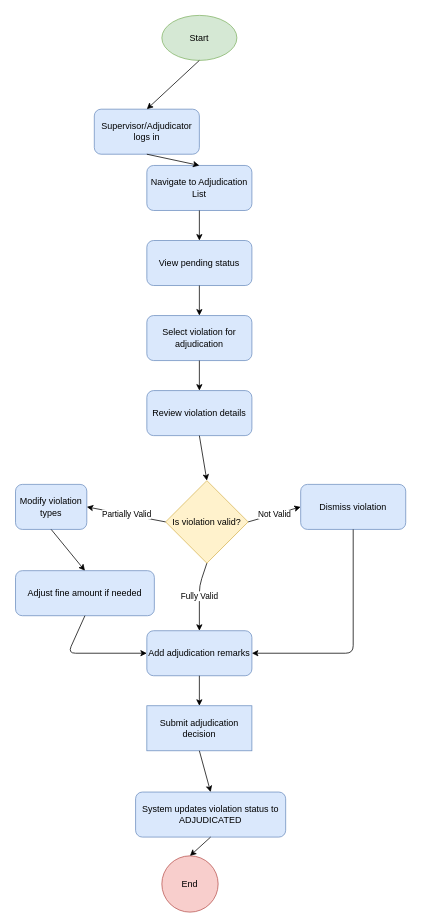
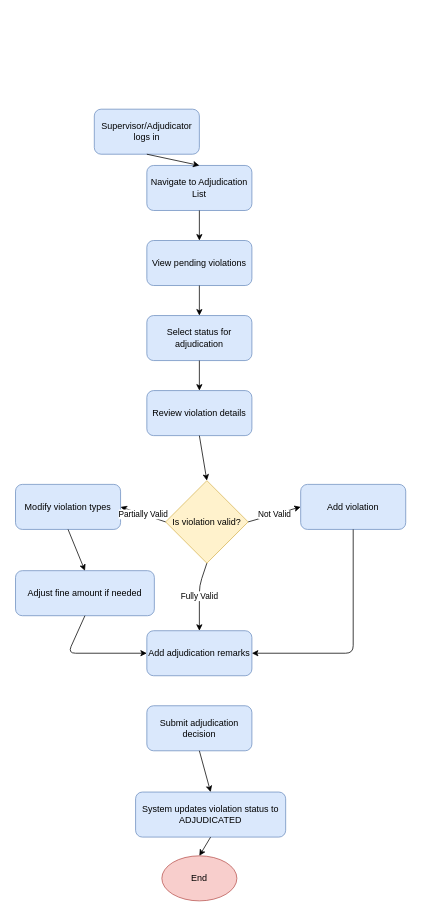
  <mxCell id="0" />
  <mxCell id="1" parent="0" />
- <mxCell id="2" value="Start" style="ellipse;whiteSpace=wrap;html=1;fillColor=#d5e8d4;strokeColor=#82b366;" vertex="1" parent="1"><mxGeometry x="215" y="20" width="100" height="60" as="geometry" /></mxCell>
  <mxCell id="3" value="Supervisor/Adjudicator logs in" style="rounded=1;whiteSpace=wrap;html=1;fillColor=#dae8fc;strokeColor=#6c8ebf;" vertex="1" parent="1"><mxGeometry x="125" y="145" width="140" height="60" as="geometry" /></mxCell>
  <mxCell id="4" value="Navigate to Adjudication List" style="rounded=1;whiteSpace=wrap;html=1;fillColor=#dae8fc;strokeColor=#6c8ebf;" vertex="1" parent="1"><mxGeometry x="195" y="220" width="140" height="60" as="geometry" /></mxCell>
- <mxCell id="5" value="View pending status" style="rounded=1;whiteSpace=wrap;html=1;fillColor=#dae8fc;strokeColor=#6c8ebf;" vertex="1" parent="1"><mxGeometry x="195" y="320" width="140" height="60" as="geometry" /></mxCell>
- <mxCell id="6" value="Select violation for adjudication" style="rounded=1;whiteSpace=wrap;html=1;fillColor=#dae8fc;strokeColor=#6c8ebf;" vertex="1" parent="1"><mxGeometry x="195" y="420" width="140" height="60" as="geometry" /></mxCell>
+ <mxCell id="5" value="View pending violations" style="rounded=1;whiteSpace=wrap;html=1;fillColor=#dae8fc;strokeColor=#6c8ebf;" vertex="1" parent="1"><mxGeometry x="195" y="320" width="140" height="60" as="geometry" /></mxCell>
+ <mxCell id="6" value="Select status for adjudication" style="rounded=1;whiteSpace=wrap;html=1;fillColor=#dae8fc;strokeColor=#6c8ebf;" vertex="1" parent="1"><mxGeometry x="195" y="420" width="140" height="60" as="geometry" /></mxCell>
  <mxCell id="7" value="Review violation details" style="rounded=1;whiteSpace=wrap;html=1;fillColor=#dae8fc;strokeColor=#6c8ebf;" vertex="1" parent="1"><mxGeometry x="195" y="520" width="140" height="60" as="geometry" /></mxCell>
  <mxCell id="8" value="Is violation valid?" style="rhombus;whiteSpace=wrap;html=1;fillColor=#fff2cc;strokeColor=#d6b656;" vertex="1" parent="1"><mxGeometry x="220" y="640" width="110" height="110" as="geometry" /></mxCell>
- <mxCell id="9" value="Modify violation types" style="rounded=1;whiteSpace=wrap;html=1;fillColor=#dae8fc;strokeColor=#6c8ebf;" vertex="1" parent="1"><mxGeometry x="20" y="645" width="95" height="60" as="geometry" /></mxCell>
- <mxCell id="10" value="Dismiss violation" style="rounded=1;whiteSpace=wrap;html=1;fillColor=#dae8fc;strokeColor=#6c8ebf;" vertex="1" parent="1"><mxGeometry x="400" y="645" width="140" height="60" as="geometry" /></mxCell>
+ <mxCell id="9" value="Modify violation types" style="rounded=1;whiteSpace=wrap;html=1;fillColor=#dae8fc;strokeColor=#6c8ebf;" vertex="1" parent="1"><mxGeometry x="20" y="645" width="140" height="60" as="geometry" /></mxCell>
+ <mxCell id="10" value="Add violation" style="rounded=1;whiteSpace=wrap;html=1;fillColor=#dae8fc;strokeColor=#6c8ebf;" vertex="1" parent="1"><mxGeometry x="400" y="645" width="140" height="60" as="geometry" /></mxCell>
  <mxCell id="11" value="Adjust fine amount if needed" style="rounded=1;whiteSpace=wrap;html=1;fillColor=#dae8fc;strokeColor=#6c8ebf;" vertex="1" parent="1"><mxGeometry x="20" y="760" width="185" height="60" as="geometry" /></mxCell>
  <mxCell id="12" value="Add adjudication remarks" style="rounded=1;whiteSpace=wrap;html=1;fillColor=#dae8fc;strokeColor=#6c8ebf;" vertex="1" parent="1"><mxGeometry x="195" y="840" width="140" height="60" as="geometry" /></mxCell>
- <mxCell id="13" value="Submit adjudication decision" style="whiteSpace=wrap;html=1;fillColor=#dae8fc;strokeColor=#6c8ebf;rounded=0;" vertex="1" parent="1"><mxGeometry x="195" y="940" width="140" height="60" as="geometry" /></mxCell>
+ <mxCell id="13" value="Submit adjudication decision" style="rounded=1;whiteSpace=wrap;html=1;fillColor=#dae8fc;strokeColor=#6c8ebf;" vertex="1" parent="1"><mxGeometry x="195" y="940" width="140" height="60" as="geometry" /></mxCell>
  <mxCell id="14" value="System updates violation status to ADJUDICATED" style="rounded=1;whiteSpace=wrap;html=1;fillColor=#dae8fc;strokeColor=#6c8ebf;" vertex="1" parent="1"><mxGeometry x="180" y="1055" width="200" height="60" as="geometry" /></mxCell>
- <mxCell id="15" value="End" style="ellipse;whiteSpace=wrap;html=1;fillColor=#f8cecc;strokeColor=#b85450;" vertex="1" parent="1"><mxGeometry x="215" y="1140" width="75" height="75" as="geometry" /></mxCell>
- <mxCell id="16" value="" style="endArrow=classic;html=1;exitX=0.5;exitY=1;exitDx=0;exitDy=0;entryX=0.5;entryY=0;entryDx=0;entryDy=0;" edge="1" parent="1" source="2" target="3"><mxGeometry width="50" height="50" relative="1" as="geometry"><mxPoint x="240" y="430" as="sourcePoint" /><mxPoint x="290" y="380" as="targetPoint" /></mxGeometry></mxCell>
+ <mxCell id="15" value="End" style="ellipse;whiteSpace=wrap;html=1;fillColor=#f8cecc;strokeColor=#b85450;" vertex="1" parent="1"><mxGeometry x="215" y="1140" width="100" height="60" as="geometry" /></mxCell>
  <mxCell id="17" value="" style="endArrow=classic;html=1;exitX=0.5;exitY=1;exitDx=0;exitDy=0;entryX=0.5;entryY=0;entryDx=0;entryDy=0;" edge="1" parent="1" source="3" target="4"><mxGeometry width="50" height="50" relative="1" as="geometry"><mxPoint x="240" y="430" as="sourcePoint" /><mxPoint x="290" y="380" as="targetPoint" /></mxGeometry></mxCell>
  <mxCell id="18" value="" style="endArrow=classic;html=1;exitX=0.5;exitY=1;exitDx=0;exitDy=0;entryX=0.5;entryY=0;entryDx=0;entryDy=0;" edge="1" parent="1" source="4" target="5"><mxGeometry width="50" height="50" relative="1" as="geometry"><mxPoint x="240" y="430" as="sourcePoint" /><mxPoint x="290" y="380" as="targetPoint" /></mxGeometry></mxCell>
  <mxCell id="19" value="" style="endArrow=classic;html=1;exitX=0.5;exitY=1;exitDx=0;exitDy=0;entryX=0.5;entryY=0;entryDx=0;entryDy=0;" edge="1" parent="1" source="5" target="6"><mxGeometry width="50" height="50" relative="1" as="geometry"><mxPoint x="240" y="430" as="sourcePoint" /><mxPoint x="290" y="380" as="targetPoint" /></mxGeometry></mxCell>
  <mxCell id="20" value="" style="endArrow=classic;html=1;exitX=0.5;exitY=1;exitDx=0;exitDy=0;entryX=0.5;entryY=0;entryDx=0;entryDy=0;" edge="1" parent="1" source="6" target="7"><mxGeometry width="50" height="50" relative="1" as="geometry"><mxPoint x="240" y="430" as="sourcePoint" /><mxPoint x="290" y="380" as="targetPoint" /></mxGeometry></mxCell>
  <mxCell id="21" value="" style="endArrow=classic;html=1;exitX=0.5;exitY=1;exitDx=0;exitDy=0;entryX=0.5;entryY=0;entryDx=0;entryDy=0;" edge="1" parent="1" source="7" target="8"><mxGeometry width="50" height="50" relative="1" as="geometry"><mxPoint x="240" y="430" as="sourcePoint" /><mxPoint x="290" y="380" as="targetPoint" /></mxGeometry></mxCell>
  <mxCell id="22" value="Partially Valid" style="endArrow=classic;html=1;exitX=0;exitY=0.5;exitDx=0;exitDy=0;entryX=1;entryY=0.5;entryDx=0;entryDy=0;" edge="1" parent="1" source="8" target="9"><mxGeometry width="50" height="50" relative="1" as="geometry"><mxPoint x="240" y="430" as="sourcePoint" /><mxPoint x="290" y="380" as="targetPoint" /></mxGeometry></mxCell>
  <mxCell id="23" value="Not Valid" style="endArrow=classic;html=1;exitX=1;exitY=0.5;exitDx=0;exitDy=0;entryX=0;entryY=0.5;entryDx=0;entryDy=0;" edge="1" parent="1" source="8" target="10"><mxGeometry width="50" height="50" relative="1" as="geometry"><mxPoint x="240" y="430" as="sourcePoint" /><mxPoint x="290" y="380" as="targetPoint" /></mxGeometry></mxCell>
  <mxCell id="24" value="" style="endArrow=classic;html=1;exitX=0.5;exitY=1;exitDx=0;exitDy=0;entryX=0.5;entryY=0;entryDx=0;entryDy=0;" edge="1" parent="1" source="9" target="11"><mxGeometry width="50" height="50" relative="1" as="geometry"><mxPoint x="240" y="730" as="sourcePoint" /><mxPoint x="290" y="680" as="targetPoint" /></mxGeometry></mxCell>
  <mxCell id="25" value="" style="endArrow=classic;html=1;exitX=0.5;exitY=1;exitDx=0;exitDy=0;entryX=0;entryY=0.5;entryDx=0;entryDy=0;" edge="1" parent="1" source="11" target="12"><mxGeometry width="50" height="50" relative="1" as="geometry"><mxPoint x="240" y="730" as="sourcePoint" /><mxPoint x="290" y="680" as="targetPoint" /><Array as="points"><mxPoint x="90" y="870" /></Array></mxGeometry></mxCell>
  <mxCell id="26" value="Fully Valid" style="endArrow=classic;html=1;exitX=0.5;exitY=1;exitDx=0;exitDy=0;entryX=0.5;entryY=0;entryDx=0;entryDy=0;" edge="1" parent="1" source="8" target="12"><mxGeometry width="50" height="50" relative="1" as="geometry"><mxPoint x="240" y="730" as="sourcePoint" /><mxPoint x="290" y="680" as="targetPoint" /><Array as="points"><mxPoint x="265" y="780" /></Array></mxGeometry></mxCell>
  <mxCell id="27" value="" style="endArrow=classic;html=1;exitX=0.5;exitY=1;exitDx=0;exitDy=0;entryX=1;entryY=0.5;entryDx=0;entryDy=0;" edge="1" parent="1" source="10" target="12"><mxGeometry width="50" height="50" relative="1" as="geometry"><mxPoint x="240" y="730" as="sourcePoint" /><mxPoint x="290" y="680" as="targetPoint" /><Array as="points"><mxPoint x="470" y="870" /></Array></mxGeometry></mxCell>
- <mxCell id="28" value="" style="endArrow=classic;html=1;exitX=0.5;exitY=1;exitDx=0;exitDy=0;entryX=0.5;entryY=0;entryDx=0;entryDy=0;" edge="1" parent="1" source="12" target="13"><mxGeometry width="50" height="50" relative="1" as="geometry"><mxPoint x="240" y="730" as="sourcePoint" /><mxPoint x="290" y="680" as="targetPoint" /></mxGeometry></mxCell>
  <mxCell id="29" value="" style="endArrow=classic;html=1;exitX=0.5;exitY=1;exitDx=0;exitDy=0;entryX=0.5;entryY=0;entryDx=0;entryDy=0;" edge="1" parent="1" source="13" target="14"><mxGeometry width="50" height="50" relative="1" as="geometry"><mxPoint x="240" y="730" as="sourcePoint" /><mxPoint x="290" y="680" as="targetPoint" /></mxGeometry></mxCell>
  <mxCell id="30" value="" style="endArrow=classic;html=1;exitX=0.5;exitY=1;exitDx=0;exitDy=0;entryX=0.5;entryY=0;entryDx=0;entryDy=0;" edge="1" parent="1" source="14" target="15"><mxGeometry width="50" height="50" relative="1" as="geometry"><mxPoint x="240" y="970" as="sourcePoint" /><mxPoint x="290" y="920" as="targetPoint" /></mxGeometry></mxCell>
